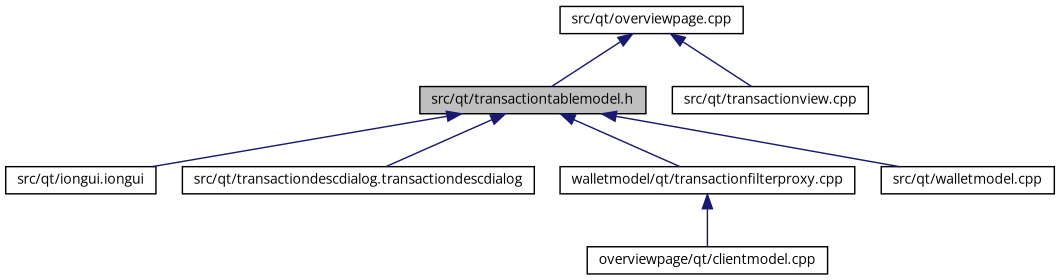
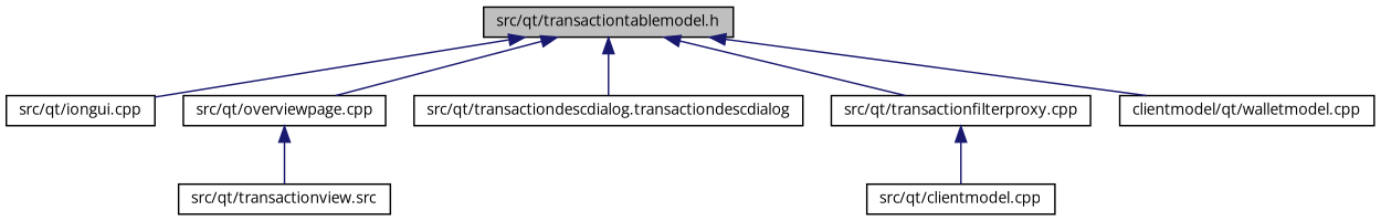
  digraph {
    fontname="Open Sans"
    node [color=black fillcolor=white fontname="Open Sans" fontsize=10 shape=record style=filled]
    edge [color=midnightblue dir=back fontname="Open Sans" fontsize=10 labelfontname=Helvetica labelfontsize=10 style=solid]
    n1 [fillcolor=grey75 fontcolor=black height=0.2 label="src/qt/transactiontablemodel.h" width=0.4]
-   n2 [height=0.2 label="src/qt/iongui.iongui" width=0.4]
+   n2 [height=0.2 label="src/qt/iongui.cpp" width=0.4]
    n3 [height=0.2 label="src/qt/overviewpage.cpp" width=0.4]
    n4 [height=0.2 label="src/qt/transactiondescdialog.transactiondescdialog" width=0.4]
-   n5 [height=0.2 label="walletmodel/qt/transactionfilterproxy.cpp" width=0.4]
-   n6 [height=0.2 label="src/qt/walletmodel.cpp" width=0.4]
-   n7 [height=0.2 label="overviewpage/qt/clientmodel.cpp" width=0.4]
-   n8 [height=0.2 label="src/qt/transactionview.cpp" width=0.4]
+   n5 [height=0.2 label="src/qt/transactionfilterproxy.cpp" width=0.4]
+   n6 [height=0.2 label="clientmodel/qt/walletmodel.cpp" width=0.4]
+   n7 [height=0.2 label="src/qt/clientmodel.cpp" width=0.4]
+   n8 [height=0.2 label="src/qt/transactionview.src" width=0.4]
    n1 -> n2
-   n3 -> n1
+   n1 -> n3
    n1 -> n4
    n1 -> n5
    n1 -> n6
    n3 -> n8
    n5 -> n7
  }
